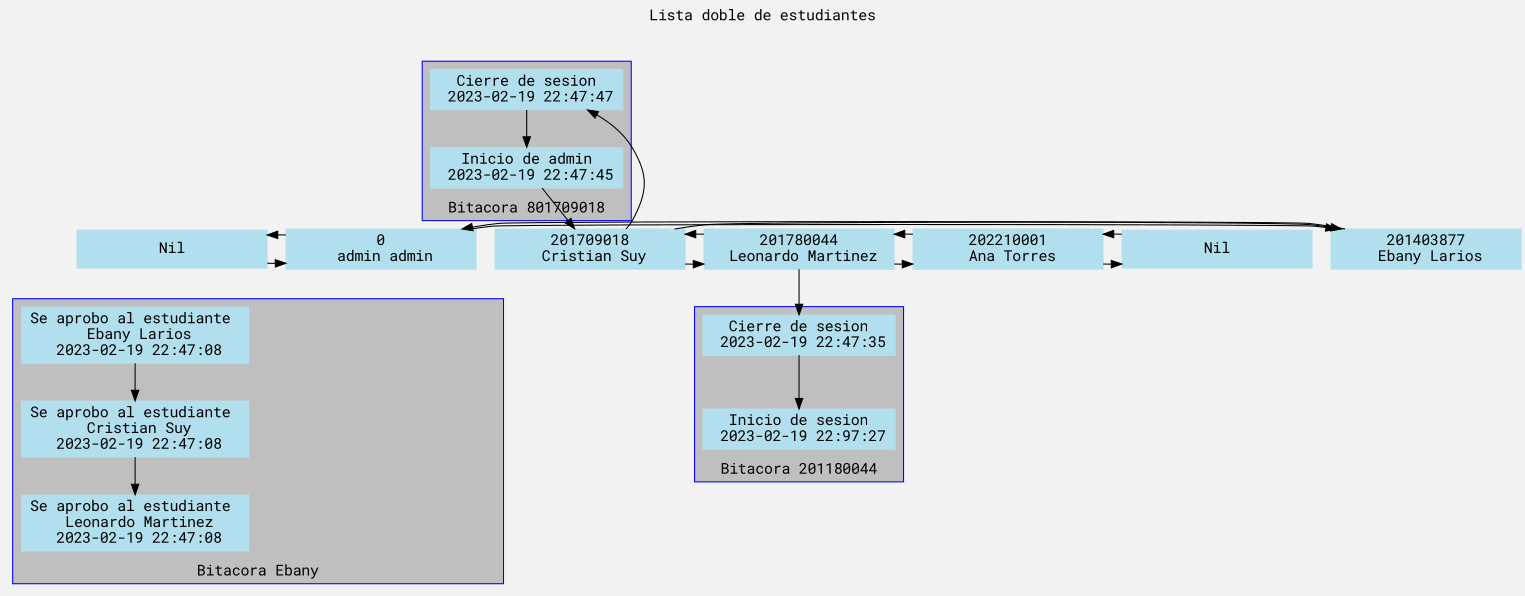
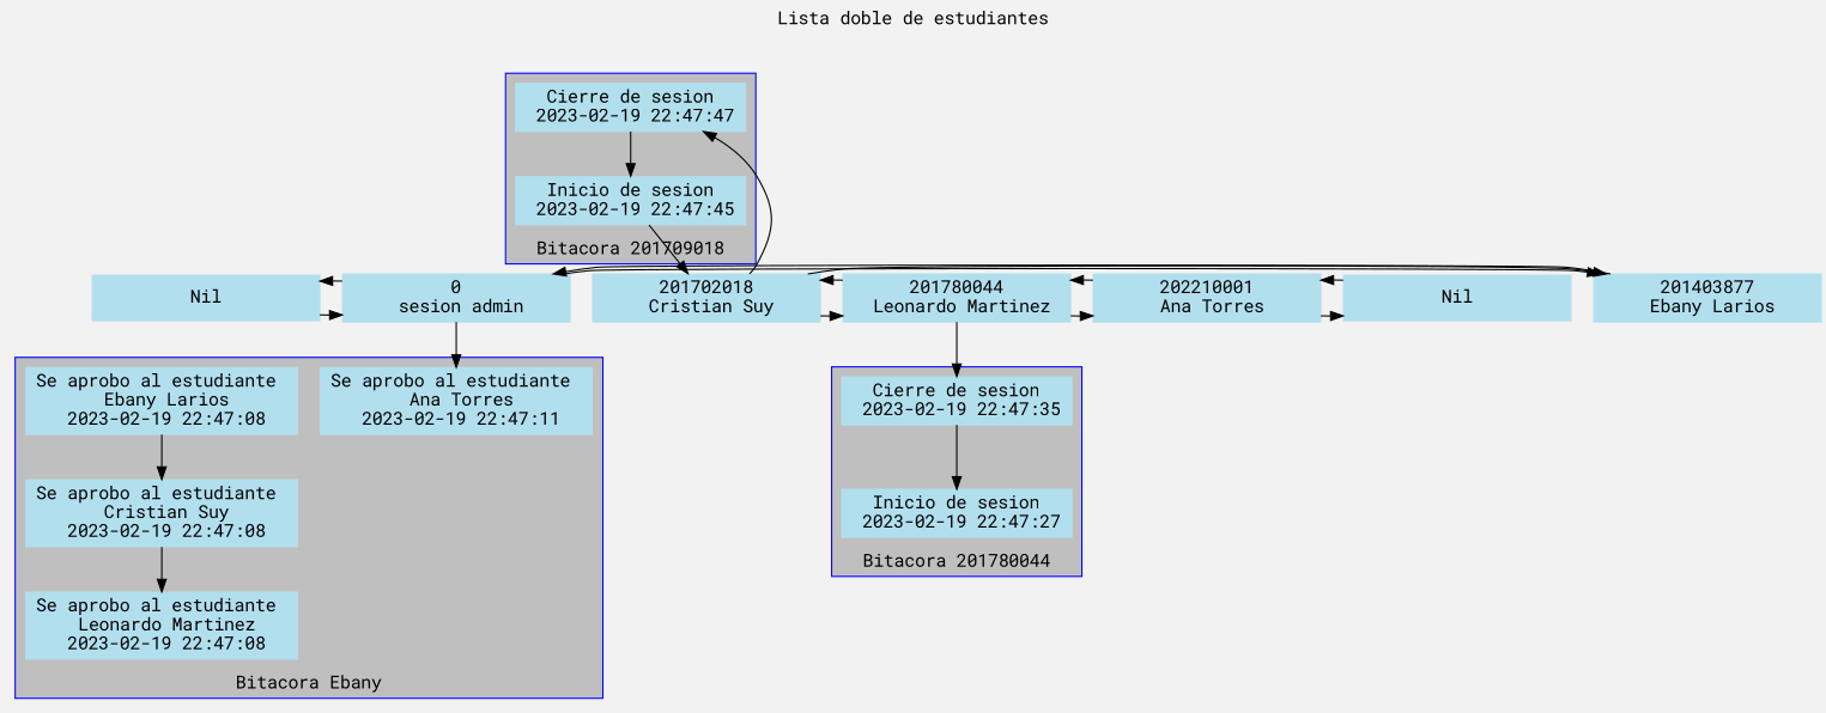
  digraph {
    bgcolor=gray95
    fontname="Roboto Mono"
    label="Lista doble de estudiantes"
    labelloc=top
    node [color=lightblue2 fontname="Roboto Mono" shape=box style=filled]
    edge [color=black fontname="Roboto Mono"]
    n1 [label=Nil width=2.5]
-   n2 [label="0\n admin admin" width=2.5]
+   n2 [label="0\n sesion admin" width=2.5]
    n3 [label="201403877\n Ebany Larios" width=2.5]
-   n4 [label="201709018\n Cristian Suy" width=2.5]
+   n4 [label="201702018\n Cristian Suy" width=2.5]
    n5 [label="201780044\n Leonardo Martinez" width=2.5]
    n6 [label="202210001\n Ana Torres" width=2.5]
    n7 [label=Nil width=2.5]
    n8 [label="Cierre de sesion\n 2023-02-19 22:47:47"]
-   n9 [label="Inicio de admin\n 2023-02-19 22:47:45"]
+   n9 [label="Inicio de sesion\n 2023-02-19 22:47:45"]
    n10 [label="Cierre de sesion\n 2023-02-19 22:47:35"]
-   n11 [label="Inicio de sesion\n 2023-02-19 22:97:27"]
+   n11 [label="Inicio de sesion\n 2023-02-19 22:47:27"]
+   n12 [label="Se aprobo al estudiante \n Ana Torres\n 2023-02-19 22:47:11"]
    n13 [label="Se aprobo al estudiante \n Ebany Larios\n 2023-02-19 22:47:08"]
    n14 [label="Se aprobo al estudiante \n Cristian Suy\n 2023-02-19 22:47:08"]
    n15 [label="Se aprobo al estudiante \n Leonardo Martinez\n 2023-02-19 22:47:08"]
    subgraph sub_1 {
      subgraph sub_2 {
        rank=same
        n1
        n2
        n3
        n4
        n5
        n6
        n7
      }
    }
    subgraph cluster_3 {
      bgcolor=gray75
      color=blue
-     label="Bitacora 801709018"
+     label="Bitacora 201709018"
      labelloc=bottom
      n8
      n9
    }
    subgraph cluster_4 {
      bgcolor=gray75
      color=blue
-     label="Bitacora 201180044"
+     label="Bitacora 201780044"
      labelloc=bottom
      n10
      n11
    }
    subgraph cluster_5 {
      bgcolor=gray75
      color=blue
      label="Bitacora Ebany"
      labelloc=bottom
+     n12
      n13
      n14
      n15
    }
    n1 -> n2
    n2 -> n1
    n2 -> n3
+   n2 -> n12
    n3 -> n2
    n4 -> n3
    n4 -> n5
    n4 -> n8 [color=""]
    n5 -> n4
    n5 -> n6
    n5 -> n10 [color=""]
    n6 -> n5
    n6 -> n7
    n7 -> n6
    n8 -> n9
    n9 -> n4
    n10 -> n11
    n13 -> n14
    n14 -> n15
  }
